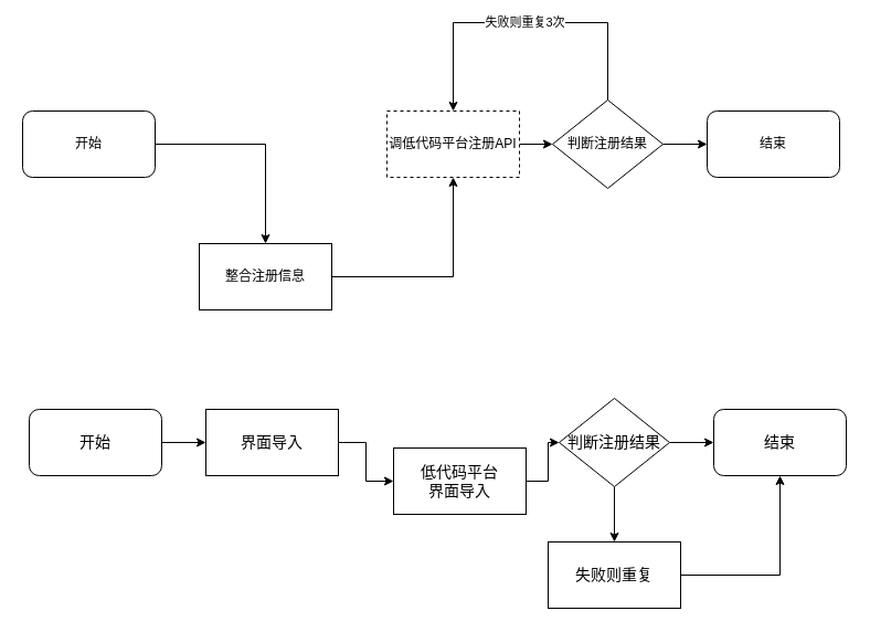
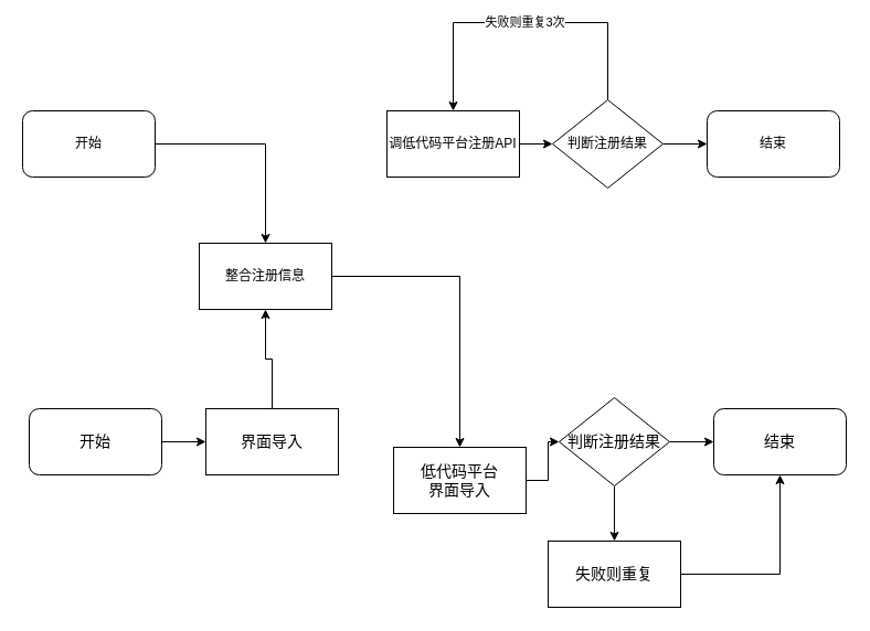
  <mxCell id="0" />
  <mxCell id="1" parent="0" />
  <mxCell id="2" value="" style="edgeStyle=orthogonalEdgeStyle;rounded=0;orthogonalLoop=1;jettySize=auto;html=1;" edge="1" parent="1" source="3" target="5"><mxGeometry relative="1" as="geometry" /></mxCell>
  <mxCell id="3" value="开始" style="rounded=1;whiteSpace=wrap;html=1;" parent="1" vertex="1"><mxGeometry x="20" y="100" width="120" height="60" as="geometry" /></mxCell>
- <mxCell id="4" value="" style="edgeStyle=orthogonalEdgeStyle;rounded=0;orthogonalLoop=1;jettySize=auto;html=1;" edge="1" parent="1" source="5" target="7"><mxGeometry relative="1" as="geometry" /></mxCell>
+ <mxCell id="4" value="" style="edgeStyle=orthogonalEdgeStyle;rounded=0;orthogonalLoop=1;jettySize=auto;html=1;" edge="1" parent="1" source="5" target="17"><mxGeometry relative="1" as="geometry" /></mxCell>
  <mxCell id="5" value="整合注册信息" style="rounded=0;whiteSpace=wrap;html=1;" vertex="1" parent="1"><mxGeometry x="180" y="220" width="120" height="60" as="geometry" /></mxCell>
  <mxCell id="6" value="" style="edgeStyle=orthogonalEdgeStyle;rounded=0;orthogonalLoop=1;jettySize=auto;html=1;" edge="1" parent="1" source="7" target="10"><mxGeometry relative="1" as="geometry" /></mxCell>
- <mxCell id="7" value="&lt;span&gt;调低代码平台注册API&lt;/span&gt;" style="whiteSpace=wrap;html=1;rounded=0;dashed=1;" vertex="1" parent="1"><mxGeometry x="350" y="100" width="120" height="60" as="geometry" /></mxCell>
+ <mxCell id="7" value="&lt;span&gt;调低代码平台注册API&lt;/span&gt;" style="whiteSpace=wrap;html=1;rounded=0;" vertex="1" parent="1"><mxGeometry x="350" y="100" width="120" height="60" as="geometry" /></mxCell>
  <mxCell id="8" value="失败则重复3次" style="edgeStyle=orthogonalEdgeStyle;rounded=0;orthogonalLoop=1;jettySize=auto;html=1;exitX=0.5;exitY=0;exitDx=0;exitDy=0;entryX=0.5;entryY=0;entryDx=0;entryDy=0;" edge="1" parent="1" source="10" target="7"><mxGeometry relative="1" as="geometry"><Array as="points"><mxPoint x="550" y="20" /><mxPoint x="410" y="20" /></Array></mxGeometry></mxCell>
  <mxCell id="9" style="edgeStyle=orthogonalEdgeStyle;rounded=0;orthogonalLoop=1;jettySize=auto;html=1;exitX=1;exitY=0.5;exitDx=0;exitDy=0;entryX=0;entryY=0.5;entryDx=0;entryDy=0;" edge="1" parent="1" source="10" target="11"><mxGeometry relative="1" as="geometry" /></mxCell>
  <mxCell id="10" value="判断注册结果" style="rhombus;whiteSpace=wrap;html=1;rounded=0;" vertex="1" parent="1"><mxGeometry x="500" y="90" width="100" height="80" as="geometry" /></mxCell>
  <mxCell id="11" value="结束" style="rounded=1;whiteSpace=wrap;html=1;" vertex="1" parent="1"><mxGeometry x="640" y="100" width="120" height="60" as="geometry" /></mxCell>
  <mxCell id="12" value="" style="edgeStyle=orthogonalEdgeStyle;rounded=0;orthogonalLoop=1;jettySize=auto;html=1;" edge="1" parent="1" source="13" target="15"><mxGeometry relative="1" as="geometry" /></mxCell>
  <mxCell id="13" value="开始" style="rounded=1;whiteSpace=wrap;html=1;fontSize=14;" vertex="1" parent="1"><mxGeometry x="26" y="370" width="120" height="60" as="geometry" /></mxCell>
- <mxCell id="14" value="" style="edgeStyle=orthogonalEdgeStyle;rounded=0;orthogonalLoop=1;jettySize=auto;html=1;" edge="1" parent="1" source="15" target="17"><mxGeometry relative="1" as="geometry" /></mxCell>
+ <mxCell id="14" value="" style="edgeStyle=orthogonalEdgeStyle;rounded=0;orthogonalLoop=1;jettySize=auto;html=1;" edge="1" parent="1" source="15" target="5"><mxGeometry relative="1" as="geometry" /></mxCell>
  <mxCell id="15" value="&lt;span style=&quot;font-size: 14px; text-align: justify;&quot;&gt;界面导入&lt;/span&gt;" style="rounded=0;whiteSpace=wrap;html=1;fontSize=14;" vertex="1" parent="1"><mxGeometry x="186" y="370" width="120" height="60" as="geometry" /></mxCell>
  <mxCell id="16" value="" style="edgeStyle=orthogonalEdgeStyle;rounded=0;orthogonalLoop=1;jettySize=auto;html=1;" edge="1" parent="1" source="17" target="20"><mxGeometry relative="1" as="geometry" /></mxCell>
  <mxCell id="17" value="低代码平台&lt;br&gt;界面导入" style="whiteSpace=wrap;html=1;rounded=0;fontSize=14;" vertex="1" parent="1"><mxGeometry x="356" y="405" width="120" height="60" as="geometry" /></mxCell>
  <mxCell id="18" style="edgeStyle=orthogonalEdgeStyle;rounded=0;orthogonalLoop=1;jettySize=auto;html=1;exitX=1;exitY=0.5;exitDx=0;exitDy=0;entryX=0;entryY=0.5;entryDx=0;entryDy=0;" edge="1" parent="1" source="20" target="21"><mxGeometry relative="1" as="geometry" /></mxCell>
  <mxCell id="19" value="" style="edgeStyle=orthogonalEdgeStyle;rounded=0;orthogonalLoop=1;jettySize=auto;html=1;fontSize=14;" edge="1" parent="1" source="20" target="23"><mxGeometry relative="1" as="geometry" /></mxCell>
  <mxCell id="20" value="判断注册结果" style="rhombus;whiteSpace=wrap;html=1;rounded=0;fontSize=14;" vertex="1" parent="1"><mxGeometry x="506" y="360" width="100" height="80" as="geometry" /></mxCell>
  <mxCell id="21" value="结束" style="rounded=1;whiteSpace=wrap;html=1;fontSize=14;" vertex="1" parent="1"><mxGeometry x="646" y="370" width="120" height="60" as="geometry" /></mxCell>
  <mxCell id="22" style="edgeStyle=orthogonalEdgeStyle;rounded=0;orthogonalLoop=1;jettySize=auto;html=1;exitX=1;exitY=0.5;exitDx=0;exitDy=0;entryX=0.5;entryY=1;entryDx=0;entryDy=0;fontSize=14;" edge="1" parent="1" source="23" target="21"><mxGeometry relative="1" as="geometry" /></mxCell>
  <mxCell id="23" value="失败则重复" style="whiteSpace=wrap;html=1;rounded=0;fontSize=14;" vertex="1" parent="1"><mxGeometry x="496" y="490" width="120" height="60" as="geometry" /></mxCell>
